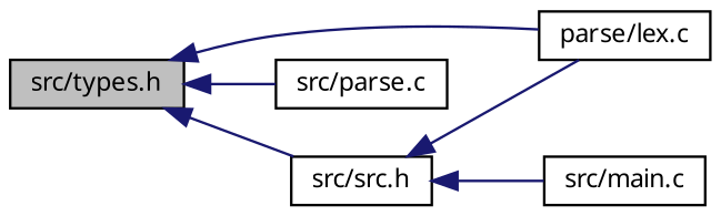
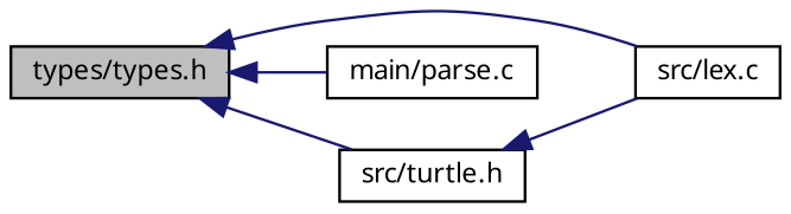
  digraph {
    rankdir=LR
    node [color=black fillcolor=white fontname="LiberationSans-Regular.ttf" fontsize=10 shape=record style=filled]
    edge [color=midnightblue dir=back fontname="LiberationSans-Regular.ttf" fontsize=10 labelfontname="LiberationSans-Regular.ttf" labelfontsize=10 style=solid]
-   n1 [fillcolor=grey75 fontcolor=black height=0.2 label="src/types.h" width=0.4]
-   n2 [height=0.2 label="parse/lex.c" width=0.4]
-   n3 [height=0.2 label="src/parse.c" width=0.4]
-   n4 [height=0.2 label="src/src.h" width=0.4]
-   n5 [height=0.2 label="src/main.c" width=0.4]
+   n1 [fillcolor=grey75 fontcolor=black height=0.2 label="types/types.h" width=0.4]
+   n2 [height=0.2 label="src/lex.c" width=0.4]
+   n3 [height=0.2 label="main/parse.c" width=0.4]
+   n4 [height=0.2 label="src/turtle.h" width=0.4]
    n1 -> n2
    n1 -> n3
    n1 -> n4
    n4 -> n2
-   n4 -> n5
  }
